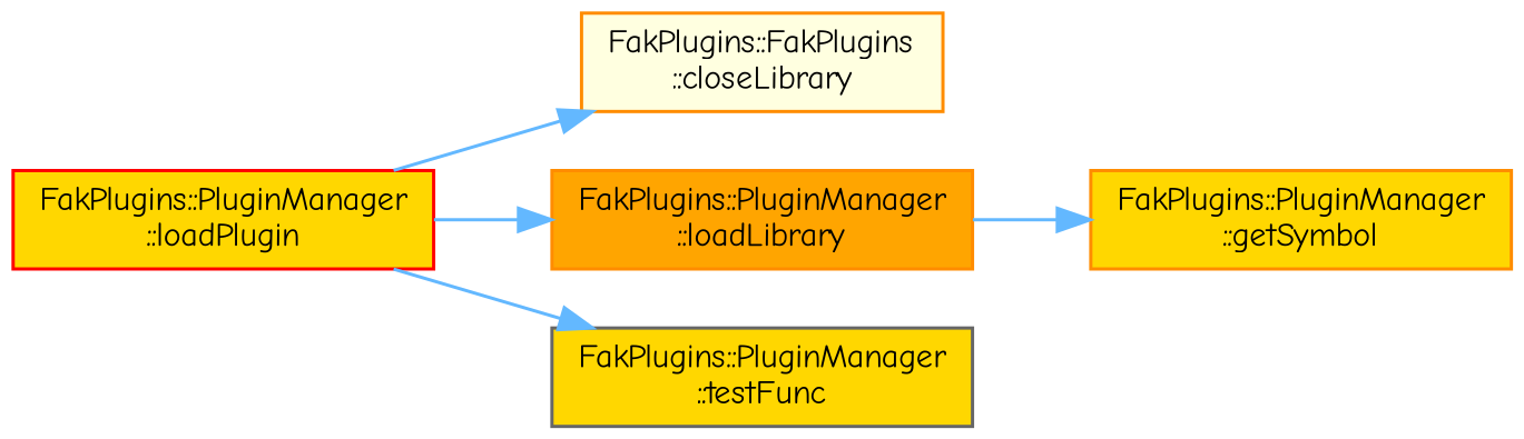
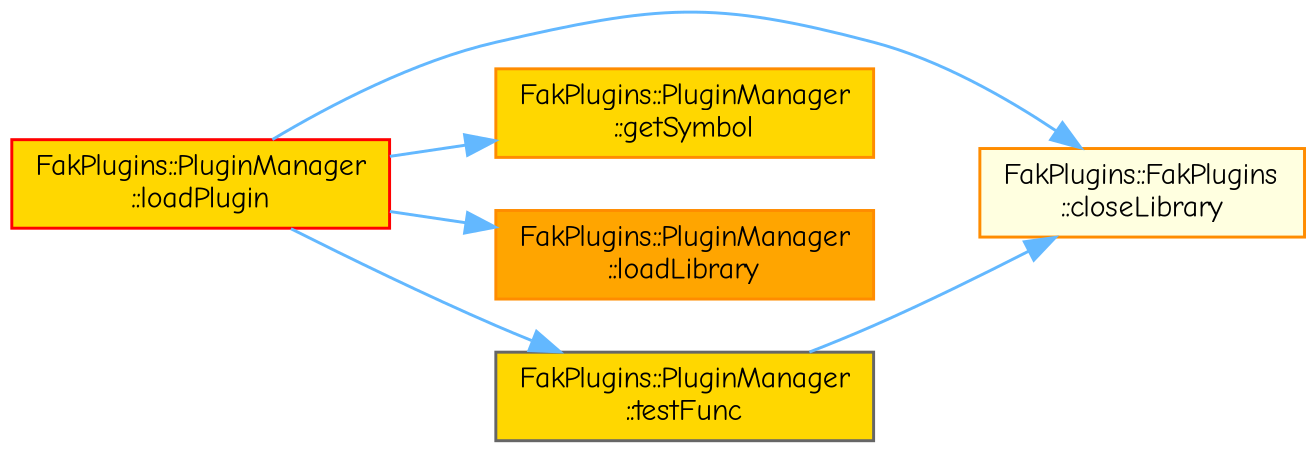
  digraph {
    fontname="Comic Neue"
    rankdir=LR
    node [color=darkorange fillcolor=gold fontname="Comic Neue" fontsize=10 shape=box style=filled]
    edge [color=steelblue1 fontname="Comic Neue" fontsize=10 labelfontname=Helvetica labelfontsize=10 style=solid]
    n1 [color=red fontcolor=black height=0.2 label="FakPlugins::PluginManager\l::loadPlugin" width=0.4]
    n2 [fillcolor=lightyellow height=0.2 label="FakPlugins::FakPlugins\l::closeLibrary" width=0.4]
    n3 [height=0.2 label="FakPlugins::PluginManager\l::getSymbol" width=0.4]
    n4 [fillcolor=orange height=0.2 label="FakPlugins::PluginManager\l::loadLibrary" width=0.4]
    n5 [color=gray40 height=0.2 label="FakPlugins::PluginManager\l::testFunc" width=0.4]
    n1 -> n2
-   n4 -> n3
+   n1 -> n3
    n1 -> n4
    n1 -> n5
+   n5 -> n2
  }
